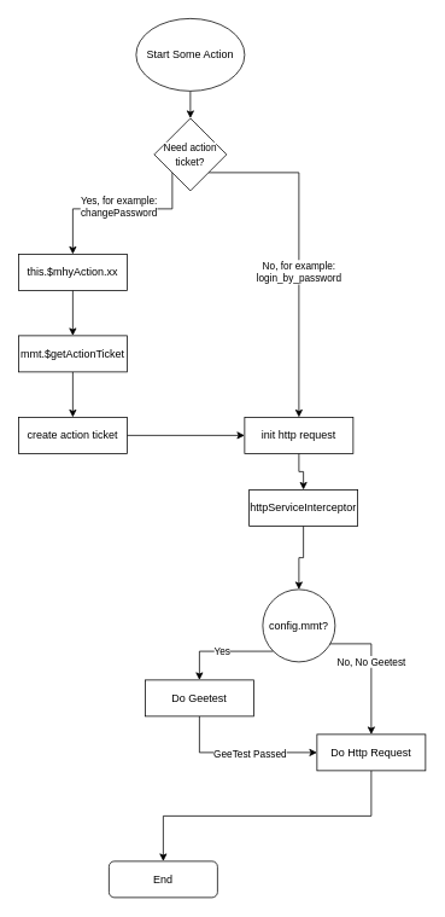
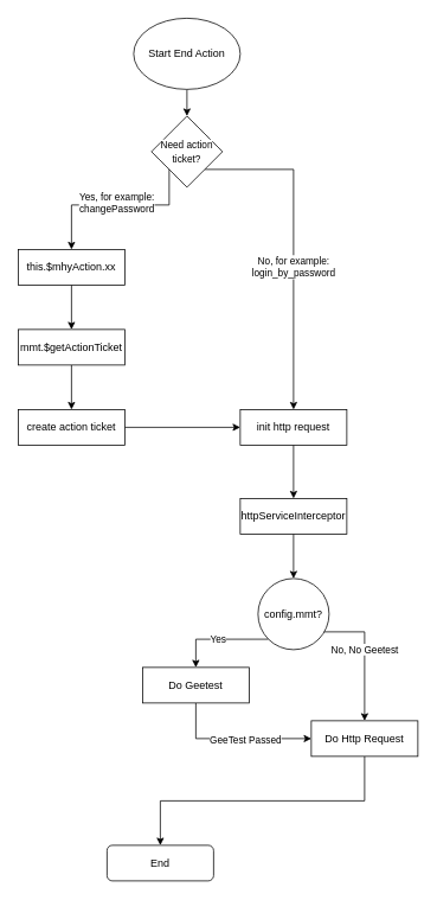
  <mxCell id="0" />
  <mxCell id="1" parent="0" />
  <mxCell id="2" value="" style="edgeStyle=orthogonalEdgeStyle;rounded=0;orthogonalLoop=1;jettySize=auto;html=1;exitX=0.5;exitY=1;exitDx=0;exitDy=0;entryX=0.5;entryY=0;entryDx=0;entryDy=0;" edge="1" parent="1" source="3" target="8"><mxGeometry relative="1" as="geometry" /></mxCell>
- <mxCell id="3" value="Start Some Action" style="ellipse;whiteSpace=wrap;html=1;" vertex="1" parent="1"><mxGeometry x="150" y="20" width="120" height="80" as="geometry" /></mxCell>
+ <mxCell id="3" value="Start End Action" style="ellipse;whiteSpace=wrap;html=1;" vertex="1" parent="1"><mxGeometry x="150" y="20" width="120" height="80" as="geometry" /></mxCell>
  <mxCell id="4" style="edgeStyle=orthogonalEdgeStyle;rounded=0;orthogonalLoop=1;jettySize=auto;html=1;exitX=0;exitY=1;exitDx=0;exitDy=0;" edge="1" parent="1" source="8" target="10"><mxGeometry relative="1" as="geometry"><Array as="points"><mxPoint x="190" y="230" /><mxPoint x="80" y="230" /></Array></mxGeometry></mxCell>
  <mxCell id="5" value="Yes, for example:&lt;br&gt;changePassword" style="edgeLabel;html=1;align=center;verticalAlign=middle;resizable=0;points=[];" vertex="1" connectable="0" parent="4"><mxGeometry x="0.22" y="-3" relative="1" as="geometry"><mxPoint x="22" as="offset" /></mxGeometry></mxCell>
  <mxCell id="6" style="edgeStyle=orthogonalEdgeStyle;rounded=0;orthogonalLoop=1;jettySize=auto;html=1;exitX=1;exitY=1;exitDx=0;exitDy=0;entryX=0.5;entryY=0;entryDx=0;entryDy=0;" edge="1" parent="1" source="8" target="14"><mxGeometry relative="1" as="geometry" /></mxCell>
  <mxCell id="7" value="No, for example:&lt;br&gt;login_by_password" style="edgeLabel;html=1;align=center;verticalAlign=middle;resizable=0;points=[];" vertex="1" connectable="0" parent="6"><mxGeometry x="0.127" y="-1" relative="1" as="geometry"><mxPoint y="1" as="offset" /></mxGeometry></mxCell>
  <mxCell id="8" value="&lt;span style=&quot;font-size: 11px; background-color: rgb(255, 255, 255);&quot;&gt;Need action ticket?&lt;/span&gt;" style="rhombus;whiteSpace=wrap;html=1;" vertex="1" parent="1"><mxGeometry x="170" y="130" width="80" height="80" as="geometry" /></mxCell>
  <mxCell id="9" style="edgeStyle=orthogonalEdgeStyle;rounded=0;orthogonalLoop=1;jettySize=auto;html=1;exitX=0.5;exitY=1;exitDx=0;exitDy=0;entryX=0.5;entryY=0;entryDx=0;entryDy=0;" edge="1" parent="1" source="10" target="12"><mxGeometry relative="1" as="geometry" /></mxCell>
  <mxCell id="10" value="this.$mhyAction.xx" style="rounded=0;whiteSpace=wrap;html=1;" vertex="1" parent="1"><mxGeometry x="20" y="280" width="120" height="40" as="geometry" /></mxCell>
  <mxCell id="11" style="edgeStyle=orthogonalEdgeStyle;rounded=0;orthogonalLoop=1;jettySize=auto;html=1;exitX=0.5;exitY=1;exitDx=0;exitDy=0;entryX=0.5;entryY=0;entryDx=0;entryDy=0;" edge="1" parent="1" source="12" target="16"><mxGeometry relative="1" as="geometry" /></mxCell>
  <mxCell id="12" value="mmt.$getActionTicket" style="rounded=0;whiteSpace=wrap;html=1;" vertex="1" parent="1"><mxGeometry x="20" y="370" width="120" height="40" as="geometry" /></mxCell>
  <mxCell id="13" style="edgeStyle=orthogonalEdgeStyle;rounded=0;orthogonalLoop=1;jettySize=auto;html=1;exitX=0.5;exitY=1;exitDx=0;exitDy=0;entryX=0.5;entryY=0;entryDx=0;entryDy=0;" edge="1" parent="1" source="14" target="18"><mxGeometry relative="1" as="geometry" /></mxCell>
  <mxCell id="14" value="init http request" style="rounded=0;whiteSpace=wrap;html=1;" vertex="1" parent="1"><mxGeometry x="270" y="460" width="120" height="40" as="geometry" /></mxCell>
  <mxCell id="15" style="edgeStyle=orthogonalEdgeStyle;rounded=0;orthogonalLoop=1;jettySize=auto;html=1;exitX=1;exitY=0.5;exitDx=0;exitDy=0;entryX=0;entryY=0.5;entryDx=0;entryDy=0;" edge="1" parent="1" source="16" target="14"><mxGeometry relative="1" as="geometry" /></mxCell>
  <mxCell id="16" value="create action ticket" style="rounded=0;whiteSpace=wrap;html=1;" vertex="1" parent="1"><mxGeometry x="20" y="460" width="120" height="40" as="geometry" /></mxCell>
  <mxCell id="17" style="edgeStyle=orthogonalEdgeStyle;rounded=0;orthogonalLoop=1;jettySize=auto;html=1;exitX=0.5;exitY=1;exitDx=0;exitDy=0;entryX=0.5;entryY=0;entryDx=0;entryDy=0;" edge="1" parent="1" source="18" target="21"><mxGeometry relative="1" as="geometry" /></mxCell>
- <mxCell id="18" value="httpServiceInterceptor" style="rounded=0;whiteSpace=wrap;html=1;" vertex="1" parent="1"><mxGeometry x="275" y="540" width="120" height="40" as="geometry" /></mxCell>
+ <mxCell id="18" value="httpServiceInterceptor" style="rounded=0;whiteSpace=wrap;html=1;" vertex="1" parent="1"><mxGeometry x="270" y="560" width="120" height="40" as="geometry" /></mxCell>
  <mxCell id="19" value="No, No Geetest" style="edgeStyle=orthogonalEdgeStyle;rounded=0;orthogonalLoop=1;jettySize=auto;html=1;exitX=1;exitY=1;exitDx=0;exitDy=0;entryX=0.5;entryY=0;entryDx=0;entryDy=0;" edge="1" parent="1" source="21" target="26"><mxGeometry relative="1" as="geometry"><Array as="points"><mxPoint x="410" y="710" /></Array></mxGeometry></mxCell>
  <mxCell id="20" value="Yes" style="edgeStyle=orthogonalEdgeStyle;rounded=0;orthogonalLoop=1;jettySize=auto;html=1;exitX=0;exitY=1;exitDx=0;exitDy=0;entryX=0.5;entryY=0;entryDx=0;entryDy=0;" edge="1" parent="1" source="21" target="24"><mxGeometry relative="1" as="geometry" /></mxCell>
  <mxCell id="21" value="config.mmt?" style="ellipse;whiteSpace=wrap;html=1;" vertex="1" parent="1"><mxGeometry x="290" y="650" width="80" height="80" as="geometry" /></mxCell>
  <mxCell id="22" style="edgeStyle=orthogonalEdgeStyle;rounded=0;orthogonalLoop=1;jettySize=auto;html=1;exitX=0.5;exitY=1;exitDx=0;exitDy=0;entryX=0;entryY=0.5;entryDx=0;entryDy=0;" edge="1" parent="1" source="24" target="26"><mxGeometry relative="1" as="geometry" /></mxCell>
  <mxCell id="23" value="GeeTest Passed" style="edgeLabel;html=1;align=center;verticalAlign=middle;resizable=0;points=[];" vertex="1" connectable="0" parent="22"><mxGeometry x="0.118" y="-1" relative="1" as="geometry"><mxPoint as="offset" /></mxGeometry></mxCell>
  <mxCell id="24" value="Do Geetest" style="rounded=0;whiteSpace=wrap;html=1;" vertex="1" parent="1"><mxGeometry x="160" y="750" width="120" height="40" as="geometry" /></mxCell>
  <mxCell id="25" style="edgeStyle=orthogonalEdgeStyle;rounded=0;orthogonalLoop=1;jettySize=auto;html=1;exitX=0.5;exitY=1;exitDx=0;exitDy=0;entryX=0.5;entryY=0;entryDx=0;entryDy=0;" edge="1" parent="1" source="26" target="27"><mxGeometry relative="1" as="geometry" /></mxCell>
  <mxCell id="26" value="Do Http Request" style="rounded=0;whiteSpace=wrap;html=1;" vertex="1" parent="1"><mxGeometry x="350" y="810" width="120" height="40" as="geometry" /></mxCell>
  <mxCell id="27" value="End" style="rounded=1;whiteSpace=wrap;html=1;" vertex="1" parent="1"><mxGeometry x="120" y="950" width="120" height="40" as="geometry" /></mxCell>
